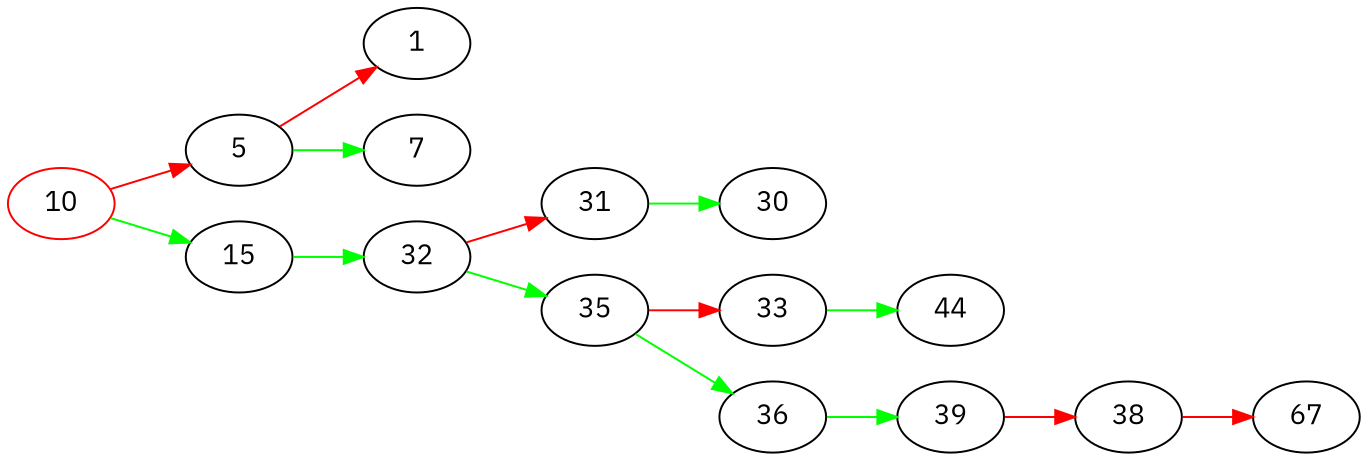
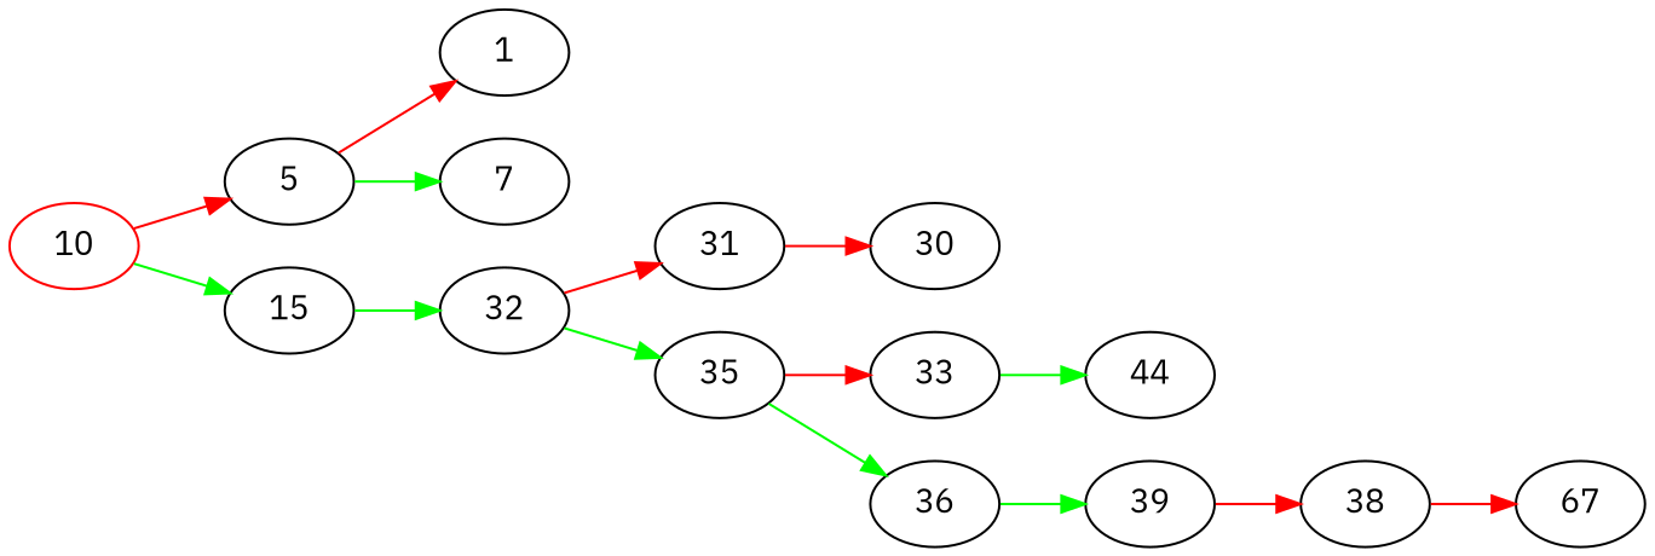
  digraph {
    fontname="IBM Plex Sans"
    rankdir=LR
    node [fontname="IBM Plex Sans"]
    edge [color=red fontname="IBM Plex Sans"]
    10 [color=red]
    5
    15
    1
    7
    32
    31
    35
    30
    33
    36
    n12 [label=44]
    39
    38
    n15 [label=67]
    10 -> 5
    10 -> 15 [color=green]
    5 -> 1
    5 -> 7 [color=green]
    15 -> 32 [color=green]
    32 -> 31
    32 -> 35 [color=green]
-   31 -> 30 [color=green]
+   31 -> 30
    35 -> 33
    35 -> 36 [color=green]
    33 -> n12 [color=green]
    36 -> 39 [color=green]
    39 -> 38
    38 -> n15
  }
